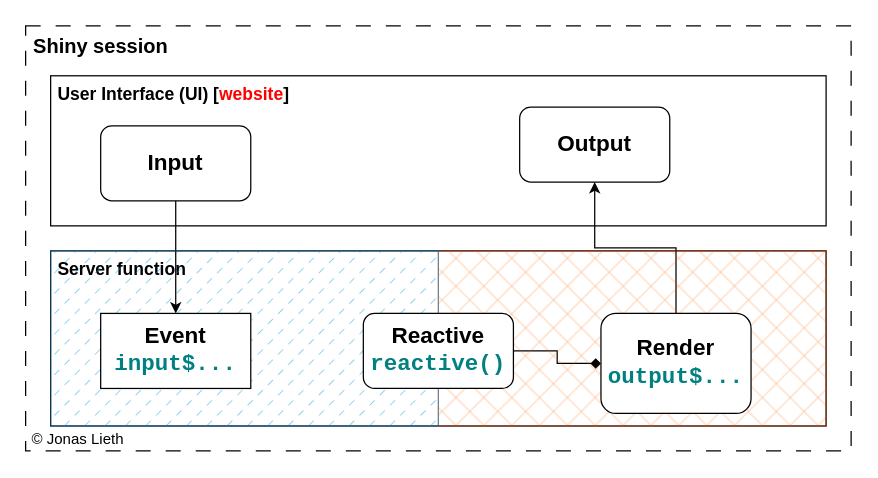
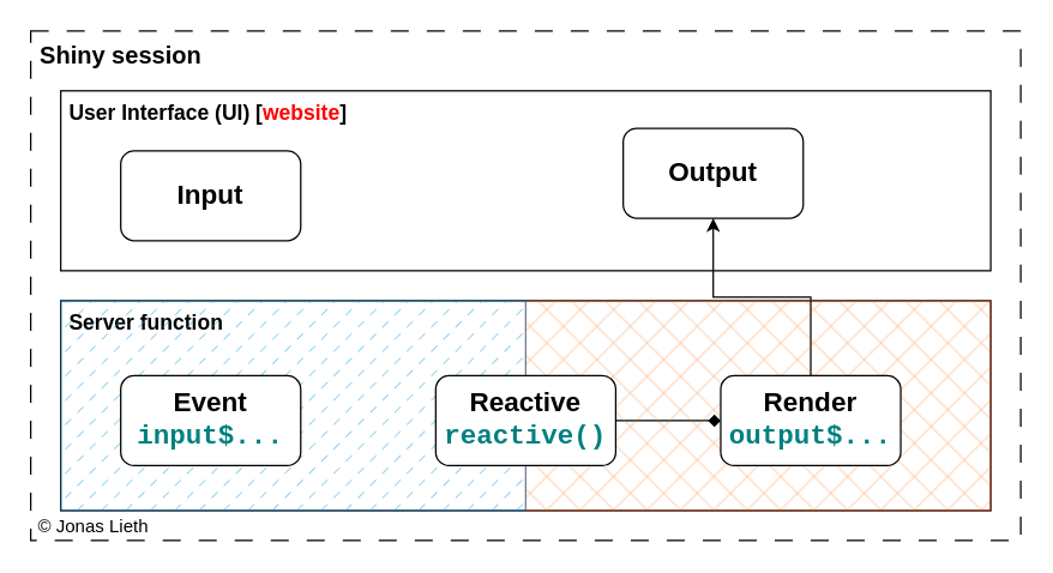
  <mxCell id="0" />
  <mxCell id="1" parent="0" />
  <mxCell id="2" value="&lt;font style=&quot;font-size: 16px;&quot;&gt;&lt;b&gt;&amp;nbsp;Shiny session&lt;/b&gt;&lt;/font&gt;" style="rounded=0;whiteSpace=wrap;html=1;dashed=1;dashPattern=12 12;verticalAlign=top;align=left;" vertex="1" parent="1"><mxGeometry x="20" y="20" width="660" height="340" as="geometry" /></mxCell>
  <mxCell id="3" value="&lt;font style=&quot;font-size: 14px;&quot;&gt;&lt;b&gt;&amp;nbsp;User Interface (UI) [&lt;font color=&quot;#ff0000&quot;&gt;website&lt;/font&gt;]&lt;/b&gt;&lt;/font&gt;" style="rounded=0;whiteSpace=wrap;html=1;verticalAlign=top;align=left;" vertex="1" parent="1"><mxGeometry x="40" y="60" width="620" height="120" as="geometry" /></mxCell>
  <mxCell id="4" value="&lt;font style=&quot;font-size: 14px;&quot;&gt;&lt;b&gt;&amp;nbsp;Server function&lt;/b&gt;&lt;/font&gt;" style="rounded=0;whiteSpace=wrap;html=1;verticalAlign=top;align=left;" vertex="1" parent="1"><mxGeometry x="40" y="200" width="620" height="140" as="geometry" /></mxCell>
- <mxCell id="5" style="edgeStyle=orthogonalEdgeStyle;rounded=0;orthogonalLoop=1;jettySize=auto;html=1;exitX=0.5;exitY=1;exitDx=0;exitDy=0;entryX=0.5;entryY=0;entryDx=0;entryDy=0;" edge="1" parent="1" source="6" target="13"><mxGeometry relative="1" as="geometry" /></mxCell>
  <mxCell id="6" value="&lt;span style=&quot;font-size: 18px;&quot;&gt;&lt;font style=&quot;font-size: 18px;&quot;&gt;Input&lt;/font&gt;&lt;/span&gt;" style="rounded=1;whiteSpace=wrap;html=1;fontSize=18;fontStyle=1" vertex="1" parent="1"><mxGeometry x="80" y="100" width="120" height="60" as="geometry" /></mxCell>
  <mxCell id="7" value="&lt;font style=&quot;font-size: 18px;&quot;&gt;Output&lt;/font&gt;" style="rounded=1;whiteSpace=wrap;html=1;fontSize=18;fontStyle=1" vertex="1" parent="1"><mxGeometry x="415" y="85" width="120" height="60" as="geometry" /></mxCell>
  <mxCell id="8" style="edgeStyle=orthogonalEdgeStyle;rounded=0;orthogonalLoop=1;jettySize=auto;html=1;exitX=0.5;exitY=0;exitDx=0;exitDy=0;entryX=0.5;entryY=1;entryDx=0;entryDy=0;" edge="1" parent="1" source="15" target="7"><mxGeometry relative="1" as="geometry" /></mxCell>
  <mxCell id="9" style="edgeStyle=orthogonalEdgeStyle;rounded=0;orthogonalLoop=1;jettySize=auto;html=1;exitX=1;exitY=0.5;exitDx=0;exitDy=0;entryX=0;entryY=0.5;entryDx=0;entryDy=0;endArrow=diamond;" edge="1" parent="1" source="14" target="15"><mxGeometry relative="1" as="geometry" /></mxCell>
  <mxCell id="10" value="© Jonas Lieth" style="text;html=1;strokeColor=none;fillColor=none;align=center;verticalAlign=bottom;whiteSpace=wrap;rounded=0;" vertex="1" parent="1"><mxGeometry x="22" y="330" width="80" height="30" as="geometry" /></mxCell>
  <mxCell id="11" value="" style="rounded=0;whiteSpace=wrap;html=1;fillStyle=cross-hatch;fillColor=#fa6800;strokeColor=#C73500;fontColor=#000000;opacity=50;rotation=-180;" vertex="1" parent="1"><mxGeometry x="350" y="200" width="310" height="140" as="geometry" /></mxCell>
  <mxCell id="12" value="" style="rounded=0;whiteSpace=wrap;html=1;fillStyle=dashed;fillColor=#1ba1e2;strokeColor=#006EAF;fontColor=#ffffff;gradientColor=none;opacity=50;fontStyle=1" vertex="1" parent="1"><mxGeometry x="40" y="200" width="310" height="140" as="geometry" /></mxCell>
- <mxCell id="13" value="&lt;font style=&quot;font-size: 18px;&quot;&gt;&lt;span style=&quot;font-size: 18px;&quot;&gt;Event&lt;br&gt;&lt;font face=&quot;Courier New&quot; color=&quot;#008080&quot;&gt;input$...&lt;br&gt;&lt;/font&gt;&lt;/span&gt;&lt;/font&gt;" style="whiteSpace=wrap;html=1;fontSize=18;fontStyle=1;rounded=0;" vertex="1" parent="1"><mxGeometry x="80" y="250" width="120" height="60" as="geometry" /></mxCell>
+ <mxCell id="13" value="&lt;font style=&quot;font-size: 18px;&quot;&gt;&lt;span style=&quot;font-size: 18px;&quot;&gt;Event&lt;br&gt;&lt;font face=&quot;Courier New&quot; color=&quot;#008080&quot;&gt;input$...&lt;br&gt;&lt;/font&gt;&lt;/span&gt;&lt;/font&gt;" style="rounded=1;whiteSpace=wrap;html=1;fontSize=18;fontStyle=1" vertex="1" parent="1"><mxGeometry x="80" y="250" width="120" height="60" as="geometry" /></mxCell>
  <mxCell id="14" value="Reactive&lt;br&gt;&lt;font face=&quot;Courier New&quot; color=&quot;#008080&quot;&gt;reactive()&lt;br&gt;&lt;/font&gt;" style="rounded=1;whiteSpace=wrap;html=1;fontSize=18;fontStyle=1" vertex="1" parent="1"><mxGeometry x="290" y="250" width="120" height="60" as="geometry" /></mxCell>
- <mxCell id="15" value="Render&lt;br&gt;&lt;font face=&quot;Courier New&quot; color=&quot;#008080&quot;&gt;output$...&lt;br&gt;&lt;/font&gt;" style="rounded=1;whiteSpace=wrap;html=1;fontSize=18;fontStyle=1" vertex="1" parent="1"><mxGeometry x="480" y="250" width="120" height="80" as="geometry" /></mxCell>
+ <mxCell id="15" value="Render&lt;br&gt;&lt;font face=&quot;Courier New&quot; color=&quot;#008080&quot;&gt;output$...&lt;br&gt;&lt;/font&gt;" style="rounded=1;whiteSpace=wrap;html=1;fontSize=18;fontStyle=1" vertex="1" parent="1"><mxGeometry x="480" y="250" width="120" height="60" as="geometry" /></mxCell>
